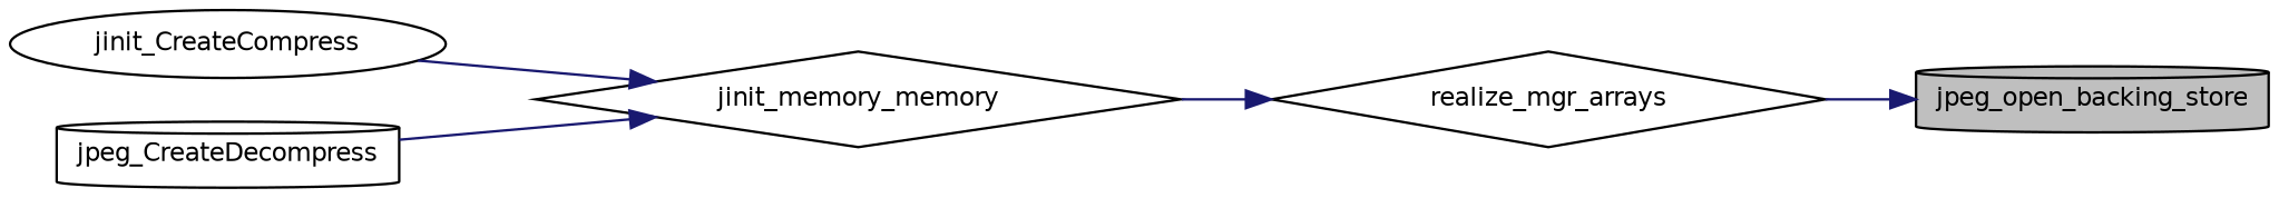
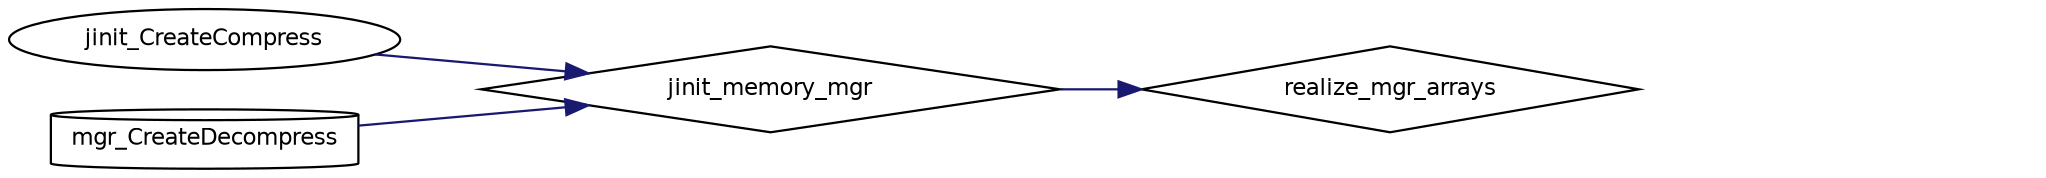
  digraph {
    rankdir=RL
    node [color=black fontname=Helvetica fontsize=10 shape=cylinder]
    edge [color=midnightblue dir=back fontname=Helvetica fontsize=10 labelfontname=Helvetica labelfontsize=10 style=solid]
-   n1 [fillcolor=grey75 fontcolor=black height=0.2 label=jpeg_open_backing_store style=filled width=0.4]
    n2 [height=0.2 label=realize_mgr_arrays shape=diamond width=0.4]
-   n3 [height=0.2 label=jinit_memory_memory shape=diamond width=0.4]
+   n3 [height=0.2 label=jinit_memory_mgr shape=diamond width=0.4]
    n4 [height=0.2 label=jinit_CreateCompress shape=ellipse width=0.4]
-   n5 [height=0.2 label=jpeg_CreateDecompress width=0.4]
-   n1 -> n2
+   n5 [height=0.2 label=mgr_CreateDecompress width=0.4]
    n2 -> n3
    n3 -> n4
    n3 -> n5
  }
